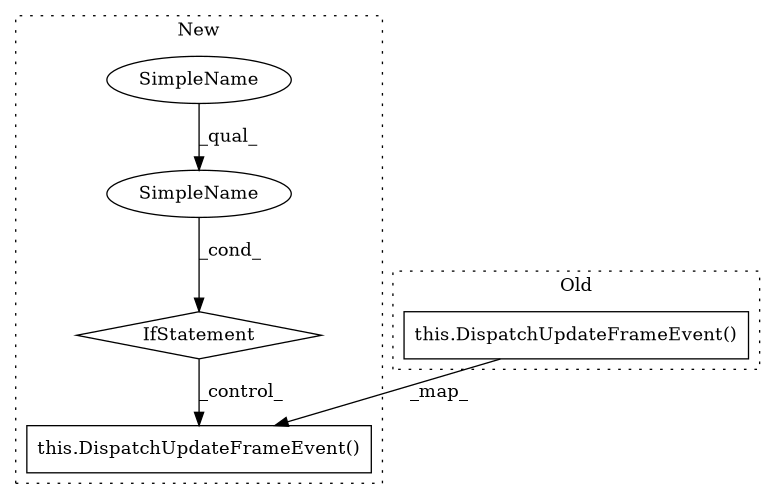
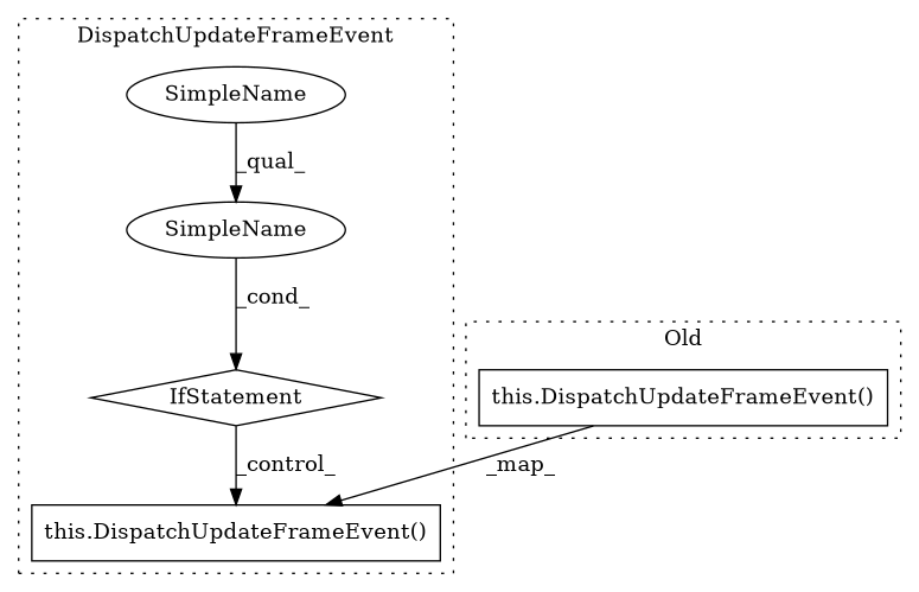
  digraph {
    node [a=32 l="25,1" s=2551 shape=box]
    n1 [label="this.DispatchUpdateFrameEvent()" s="2584,2614"]
    n2 [a=25 l="4,2" label=IfStatement s="2547,2572" shape=diamond]
    n3 [a=42 l=21 label=SimpleName shape=ellipse]
    n4 [a=42 l=11 label=SimpleName shape=ellipse]
    n5 [label="this.DispatchUpdateFrameEvent()" s="2387,2417"]
    subgraph cluster_1 {
-     label=New
+     label=DispatchUpdateFrameEvent
      style=dotted
      n1
      n2
      n3
      n4
    }
    subgraph cluster_2 {
      label=Old
      style=dotted
      n5
    }
    n2 -> n1 [label=_control_]
    n3 -> n2 [label=_cond_]
    n4 -> n3 [label=_qual_]
    n5 -> n1 [label=_map_]
  }
